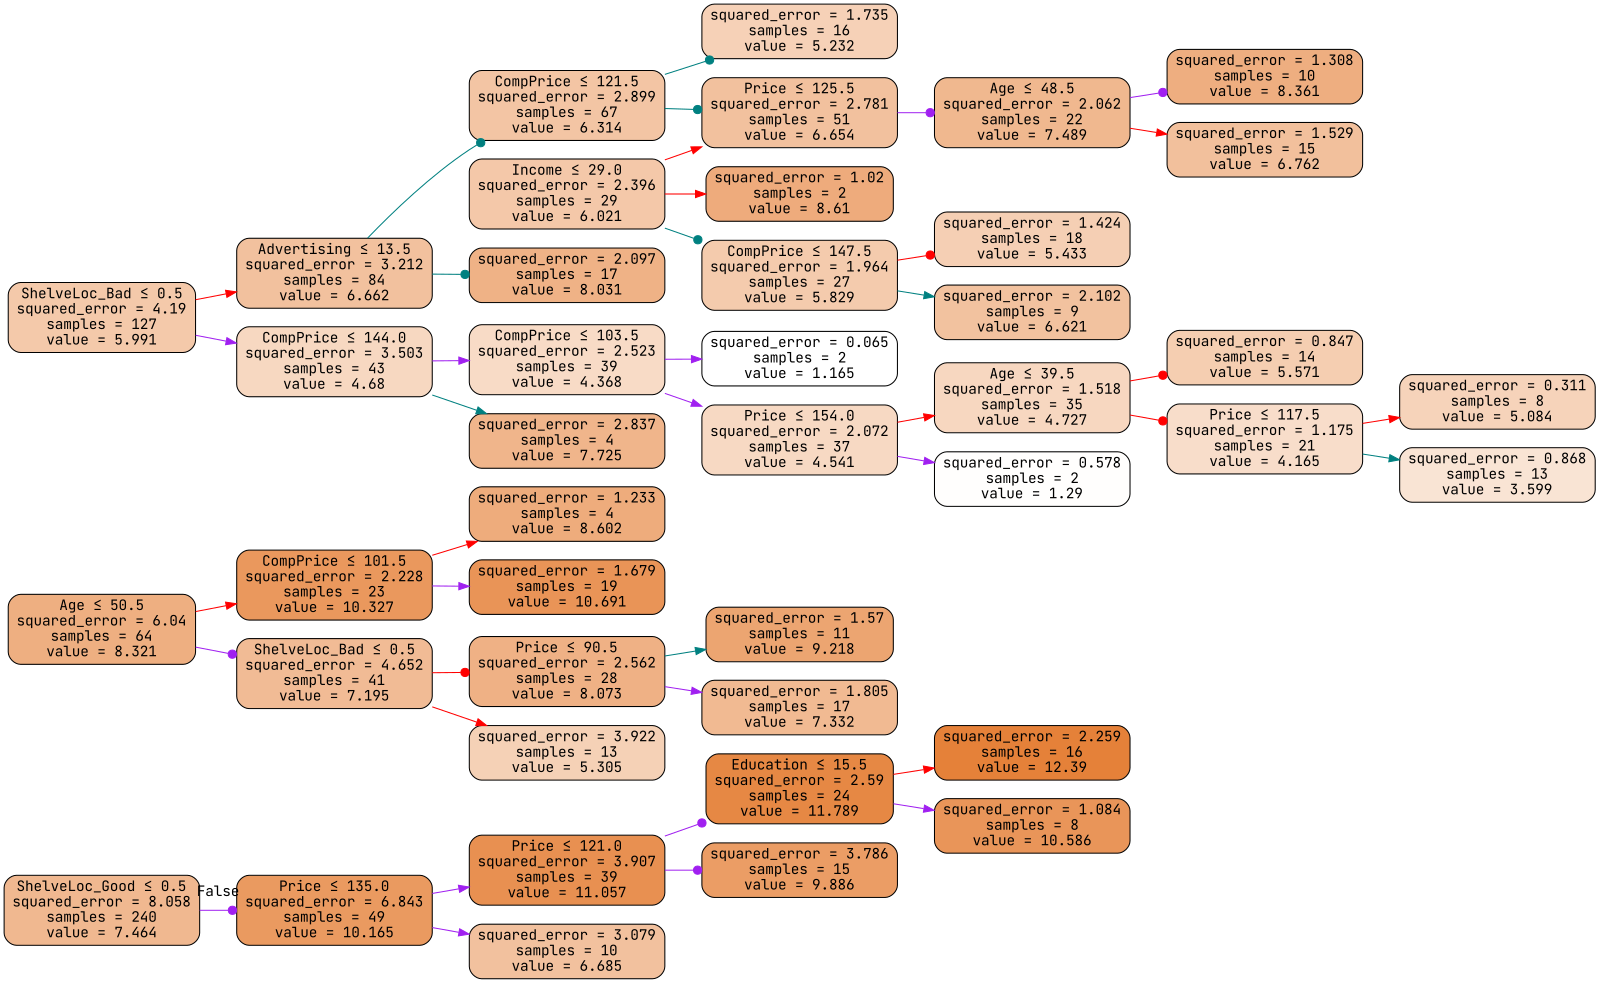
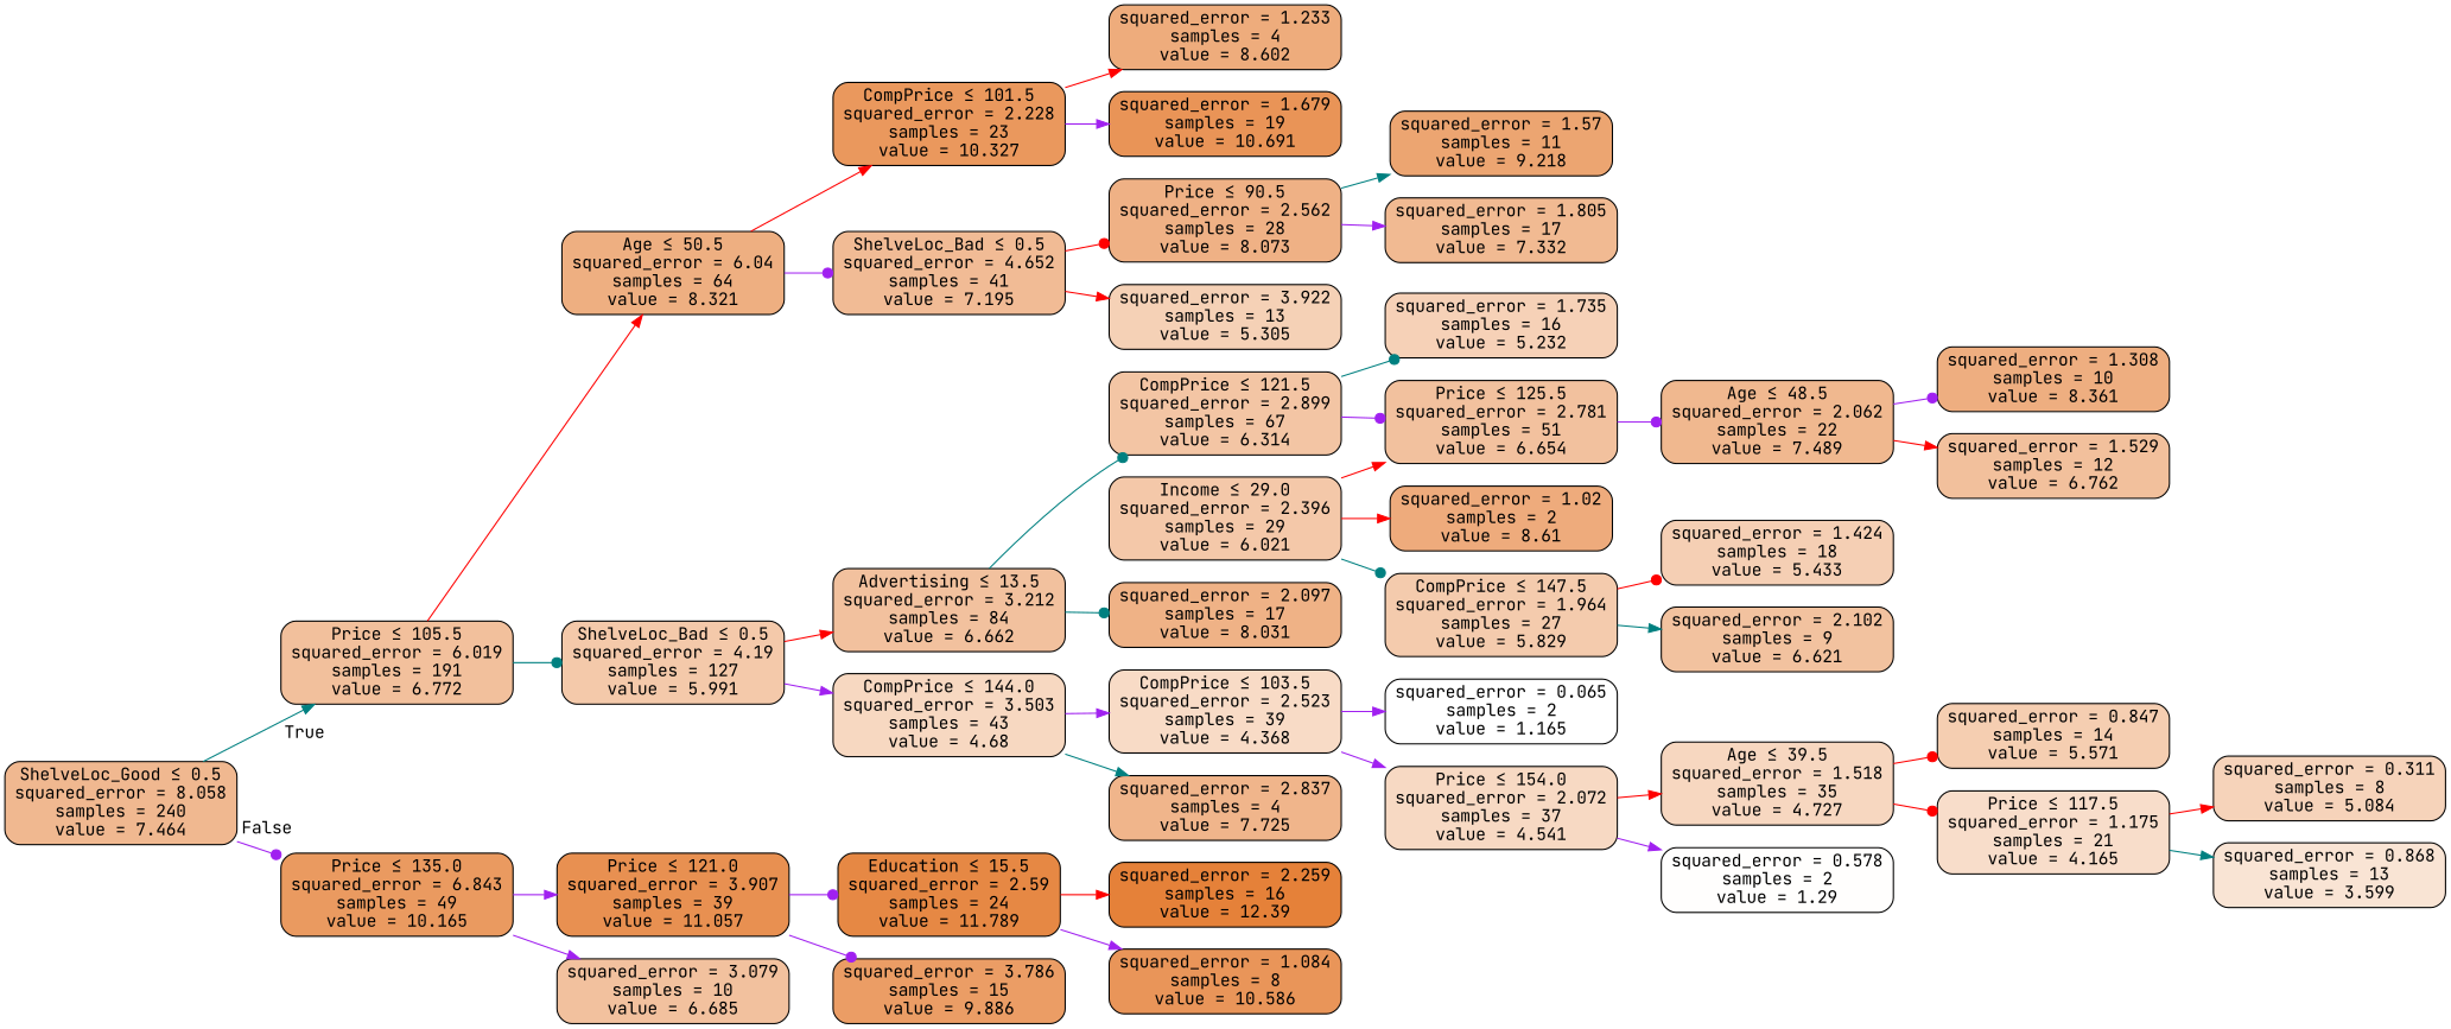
  digraph {
    fontname="JetBrains Mono"
    rankdir=LR
    node [color=black fillcolor="#f2c19e" fontname="JetBrains Mono" shape=box style="filled, rounded"]
    edge [arrowhead=normal color=purple fontname="JetBrains Mono"]
    n1 [fillcolor="#f0b890" label=<ShelveLoc_Good &le; 0.5<br/>squared_error = 8.058<br/>samples = 240<br/>value = 7.464>]
+   n2 [fillcolor="#f2c09c" label=<Price &le; 105.5<br/>squared_error = 6.019<br/>samples = 191<br/>value = 6.772>]
    n3 [fillcolor="#ea9a60" label=<Price &le; 135.0<br/>squared_error = 6.843<br/>samples = 49<br/>value = 10.165>]
    n4 [fillcolor="#eeaf81" label=<Age &le; 50.5<br/>squared_error = 6.04<br/>samples = 64<br/>value = 8.321>]
    n5 [fillcolor="#f4c9aa" label=<ShelveLoc_Bad &le; 0.5<br/>squared_error = 4.19<br/>samples = 127<br/>value = 5.991>]
    n6 [fillcolor="#e89051" label=<Price &le; 121.0<br/>squared_error = 3.907<br/>samples = 39<br/>value = 11.057>]
    n7 [label=<squared_error = 3.079<br/>samples = 10<br/>value = 6.685>]
    n8 [fillcolor="#ea985d" label=<CompPrice &le; 101.5<br/>squared_error = 2.228<br/>samples = 23<br/>value = 10.327>]
    n9 [fillcolor="#f1bb95" label=<ShelveLoc_Bad &le; 0.5<br/>squared_error = 4.652<br/>samples = 41<br/>value = 7.195>]
    n10 [label=<Advertising &le; 13.5<br/>squared_error = 3.212<br/>samples = 84<br/>value = 6.662>]
    n11 [fillcolor="#f7d8c1" label=<CompPrice &le; 144.0<br/>squared_error = 3.503<br/>samples = 43<br/>value = 4.68>]
    n12 [fillcolor="#eeac7c" label=<squared_error = 1.233<br/>samples = 4<br/>value = 8.602>]
    n13 [fillcolor="#e99457" label=<squared_error = 1.679<br/>samples = 19<br/>value = 10.691>]
    n14 [fillcolor="#efb185" label=<Price &le; 90.5<br/>squared_error = 2.562<br/>samples = 28<br/>value = 8.073>]
    n15 [fillcolor="#f5d1b6" label=<squared_error = 3.922<br/>samples = 13<br/>value = 5.305>]
    n16 [fillcolor="#eca571" label=<squared_error = 1.57<br/>samples = 11<br/>value = 9.218>]
    n17 [fillcolor="#f1ba92" label=<squared_error = 1.805<br/>samples = 17<br/>value = 7.332>]
    n18 [fillcolor="#f3c5a4" label=<CompPrice &le; 121.5<br/>squared_error = 2.899<br/>samples = 67<br/>value = 6.314>]
    n19 [fillcolor="#efb286" label=<squared_error = 2.097<br/>samples = 17<br/>value = 8.031>]
    n20 [fillcolor="#f8dbc6" label=<CompPrice &le; 103.5<br/>squared_error = 2.523<br/>samples = 39<br/>value = 4.368>]
    n21 [fillcolor="#f0b58b" label=<squared_error = 2.837<br/>samples = 4<br/>value = 7.725>]
    n22 [fillcolor="#f6d1b7" label=<squared_error = 1.735<br/>samples = 16<br/>value = 5.232>]
    n23 [label=<Price &le; 125.5<br/>squared_error = 2.781<br/>samples = 51<br/>value = 6.654>]
    n24 [fillcolor="#f0b88f" label=<Age &le; 48.5<br/>squared_error = 2.062<br/>samples = 22<br/>value = 7.489>]
    n25 [fillcolor="#eeae80" label=<squared_error = 1.308<br/>samples = 10<br/>value = 8.361>]
-   n26 [fillcolor="#f2c09c" label=<squared_error = 1.529<br/>samples = 15<br/>value = 6.762>]
+   n26 [fillcolor="#f2c09c" label=<squared_error = 1.529<br/>samples = 12<br/>value = 6.762>]
    n27 [fillcolor="#f4c8a9" label=<Income &le; 29.0<br/>squared_error = 2.396<br/>samples = 29<br/>value = 6.021>]
    n28 [fillcolor="#eeab7c" label=<squared_error = 1.02<br/>samples = 2<br/>value = 8.61>]
    n29 [fillcolor="#f4cbad" label=<CompPrice &le; 147.5<br/>squared_error = 1.964<br/>samples = 27<br/>value = 5.829>]
    n30 [fillcolor="#f5cfb4" label=<squared_error = 1.424<br/>samples = 18<br/>value = 5.433>]
    n31 [fillcolor="#f2c29f" label=<squared_error = 2.102<br/>samples = 9<br/>value = 6.621>]
    n32 [fillcolor="#ffffff" label=<squared_error = 0.065<br/>samples = 2<br/>value = 1.165>]
    n33 [fillcolor="#f7d9c3" label=<Price &le; 154.0<br/>squared_error = 2.072<br/>samples = 37<br/>value = 4.541>]
    n34 [fillcolor="#f7d7c0" label=<Age &le; 39.5<br/>squared_error = 1.518<br/>samples = 35<br/>value = 4.727>]
    n35 [fillcolor="#fffefd" label=<squared_error = 0.578<br/>samples = 2<br/>value = 1.29>]
    n36 [fillcolor="#f5ceb1" label=<squared_error = 0.847<br/>samples = 14<br/>value = 5.571>]
    n37 [fillcolor="#f8ddca" label=<Price &le; 117.5<br/>squared_error = 1.175<br/>samples = 21<br/>value = 4.165>]
    n38 [fillcolor="#f6d3ba" label=<squared_error = 0.311<br/>samples = 8<br/>value = 5.084>]
    n39 [fillcolor="#f9e4d4" label=<squared_error = 0.868<br/>samples = 13<br/>value = 3.599>]
    n40 [fillcolor="#e68844" label=<Education &le; 15.5<br/>squared_error = 2.59<br/>samples = 24<br/>value = 11.789>]
    n41 [fillcolor="#eb9d65" label=<squared_error = 3.786<br/>samples = 15<br/>value = 9.886>]
    n42 [fillcolor="#e58139" label=<squared_error = 2.259<br/>samples = 16<br/>value = 12.39>]
    n43 [fillcolor="#e99559" label=<squared_error = 1.084<br/>samples = 8<br/>value = 10.586>]
+   n1 -> n2 [color=teal headlabel=True labelangle=45 labeldistance=2.5]
    n1 -> n3 [arrowhead=dot headlabel=False labelangle=-45 labeldistance=2.5]
+   n2 -> n4 [color=red]
+   n2 -> n5 [arrowhead=dot color=teal]
    n3 -> n6
    n3 -> n7
    n4 -> n8 [color=red]
    n4 -> n9 [arrowhead=dot]
    n5 -> n10 [color=red]
    n5 -> n11
    n6 -> n40 [arrowhead=dot]
    n6 -> n41 [arrowhead=dot]
    n8 -> n12 [color=red]
    n8 -> n13
    n9 -> n14 [arrowhead=dot color=red]
    n9 -> n15 [color=red]
    n10 -> n18 [arrowhead=dot color=teal]
    n10 -> n19 [arrowhead=dot color=teal]
    n11 -> n20
    n11 -> n21 [color=teal]
    n14 -> n16 [color=teal]
    n14 -> n17
    n18 -> n22 [arrowhead=dot color=teal]
-   n18 -> n23 [arrowhead=dot color=teal]
+   n18 -> n23 [arrowhead=dot]
    n20 -> n32
    n20 -> n33
    n23 -> n24 [arrowhead=dot]
    n24 -> n25 [arrowhead=dot]
    n24 -> n26 [color=red]
    n27 -> n23 [color=red]
    n27 -> n28 [color=red]
    n27 -> n29 [arrowhead=dot color=teal]
    n29 -> n30 [arrowhead=dot color=red]
    n29 -> n31 [color=teal]
    n33 -> n34 [color=red]
    n33 -> n35
    n34 -> n36 [arrowhead=dot color=red]
    n34 -> n37 [arrowhead=dot color=red]
    n37 -> n38 [color=red]
    n37 -> n39 [color=teal]
    n40 -> n42 [color=red]
    n40 -> n43
  }
